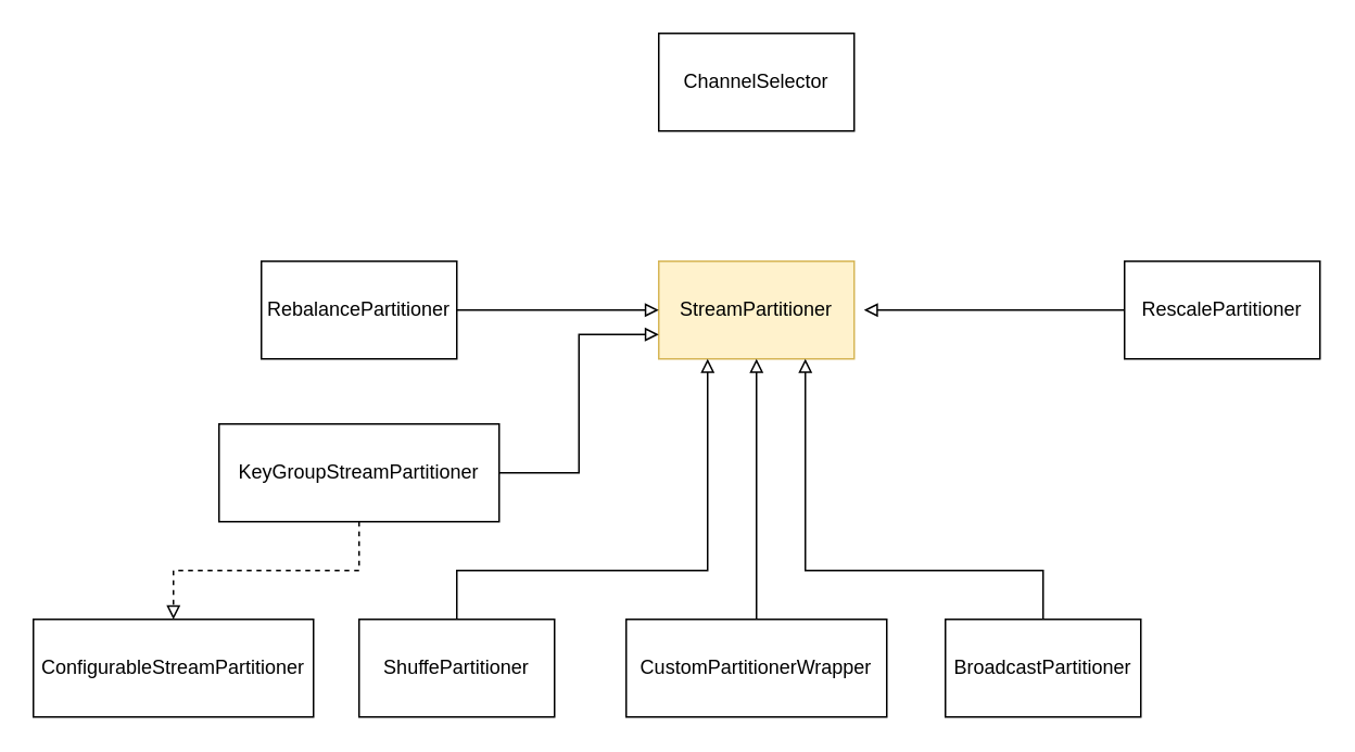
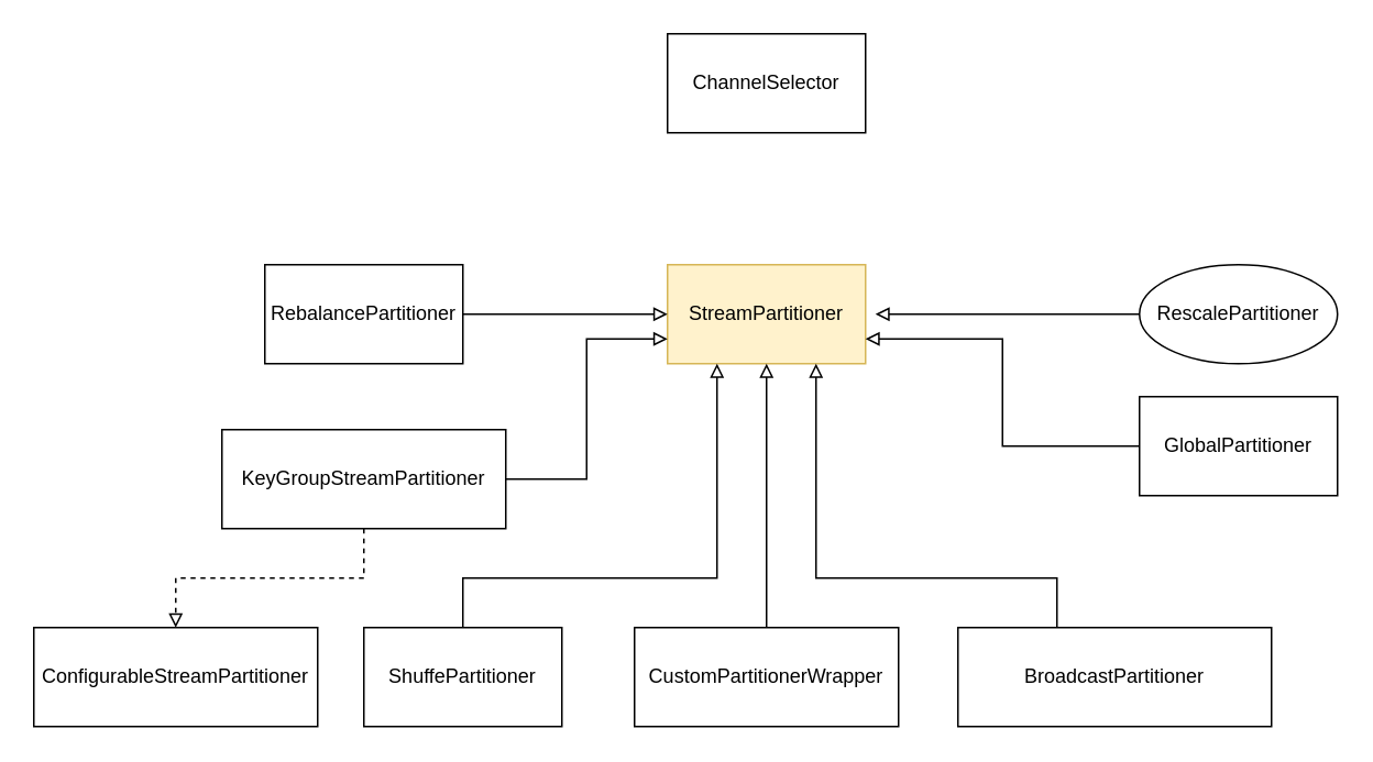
  <mxCell id="0" />
  <mxCell id="1" parent="0" />
  <mxCell id="2" value="StreamPartitioner" style="rounded=0;whiteSpace=wrap;html=1;fillColor=#fff2cc;strokeColor=#d6b656;" vertex="1" parent="1"><mxGeometry x="404" y="160" width="120" height="60" as="geometry" /></mxCell>
  <mxCell id="3" style="edgeStyle=orthogonalEdgeStyle;rounded=0;orthogonalLoop=1;jettySize=auto;html=1;entryX=0;entryY=0.5;entryDx=0;entryDy=0;endArrow=block;endFill=0;" edge="1" parent="1" source="4" target="2"><mxGeometry relative="1" as="geometry" /></mxCell>
  <mxCell id="4" value="RebalancePartitioner" style="rounded=0;whiteSpace=wrap;html=1;" vertex="1" parent="1"><mxGeometry x="160" y="160" width="120" height="60" as="geometry" /></mxCell>
  <mxCell id="5" style="edgeStyle=orthogonalEdgeStyle;rounded=0;orthogonalLoop=1;jettySize=auto;html=1;entryX=0;entryY=0.75;entryDx=0;entryDy=0;endArrow=block;endFill=0;" edge="1" parent="1" source="7" target="2"><mxGeometry relative="1" as="geometry" /></mxCell>
  <mxCell id="6" style="edgeStyle=orthogonalEdgeStyle;rounded=0;orthogonalLoop=1;jettySize=auto;html=1;endArrow=block;endFill=0;dashed=1;" edge="1" parent="1" source="7" target="19"><mxGeometry relative="1" as="geometry" /></mxCell>
  <mxCell id="7" value="KeyGroupStreamPartitioner" style="rounded=0;whiteSpace=wrap;html=1;" vertex="1" parent="1"><mxGeometry x="134" y="260" width="172" height="60" as="geometry" /></mxCell>
  <mxCell id="8" value="ChannelSelector" style="rounded=0;whiteSpace=wrap;html=1;" vertex="1" parent="1"><mxGeometry x="404" y="20" width="120" height="60" as="geometry" /></mxCell>
  <mxCell id="9" style="edgeStyle=orthogonalEdgeStyle;rounded=0;orthogonalLoop=1;jettySize=auto;html=1;entryX=0.25;entryY=1;entryDx=0;entryDy=0;endArrow=block;endFill=0;" edge="1" parent="1" source="10" target="2"><mxGeometry relative="1" as="geometry"><Array as="points"><mxPoint x="280" y="350" /><mxPoint x="434" y="350" /></Array></mxGeometry></mxCell>
  <mxCell id="10" value="ShuffePartitioner" style="rounded=0;whiteSpace=wrap;html=1;" vertex="1" parent="1"><mxGeometry x="220" y="380" width="120" height="60" as="geometry" /></mxCell>
  <mxCell id="11" style="edgeStyle=orthogonalEdgeStyle;rounded=0;orthogonalLoop=1;jettySize=auto;html=1;entryX=0.5;entryY=1;entryDx=0;entryDy=0;endArrow=block;endFill=0;" edge="1" parent="1" source="12" target="2"><mxGeometry relative="1" as="geometry" /></mxCell>
  <mxCell id="12" value="CustomPartitionerWrapper" style="rounded=0;whiteSpace=wrap;html=1;" vertex="1" parent="1"><mxGeometry x="384" y="380" width="160" height="60" as="geometry" /></mxCell>
  <mxCell id="13" style="edgeStyle=orthogonalEdgeStyle;rounded=0;orthogonalLoop=1;jettySize=auto;html=1;entryX=0.75;entryY=1;entryDx=0;entryDy=0;endArrow=block;endFill=0;exitX=0.5;exitY=0;exitDx=0;exitDy=0;" edge="1" parent="1" source="14" target="2"><mxGeometry relative="1" as="geometry"><Array as="points"><mxPoint x="640" y="350" /><mxPoint x="494" y="350" /></Array></mxGeometry></mxCell>
- <mxCell id="14" value="BroadcastPartitioner" style="rounded=0;whiteSpace=wrap;html=1;" vertex="1" parent="1"><mxGeometry x="580" y="380" width="120" height="60" as="geometry" /></mxCell>
+ <mxCell id="14" value="BroadcastPartitioner" style="rounded=0;whiteSpace=wrap;html=1;" vertex="1" parent="1"><mxGeometry x="580" y="380" width="190" height="60" as="geometry" /></mxCell>
+ <mxCell id="15" style="edgeStyle=orthogonalEdgeStyle;rounded=0;orthogonalLoop=1;jettySize=auto;html=1;entryX=1;entryY=0.75;entryDx=0;entryDy=0;endArrow=block;endFill=0;" edge="1" parent="1" source="16" target="2"><mxGeometry relative="1" as="geometry" /></mxCell>
+ <mxCell id="16" value="GlobalPartitioner" style="rounded=0;whiteSpace=wrap;html=1;" vertex="1" parent="1"><mxGeometry x="690" y="240" width="120" height="60" as="geometry" /></mxCell>
  <mxCell id="17" style="edgeStyle=orthogonalEdgeStyle;rounded=0;orthogonalLoop=1;jettySize=auto;html=1;endArrow=block;endFill=0;" edge="1" parent="1" source="18"><mxGeometry relative="1" as="geometry"><mxPoint x="530" y="190" as="targetPoint" /></mxGeometry></mxCell>
- <mxCell id="18" value="RescalePartitioner" style="rounded=0;whiteSpace=wrap;html=1;" vertex="1" parent="1"><mxGeometry x="690" y="160" width="120" height="60" as="geometry" /></mxCell>
+ <mxCell id="18" value="RescalePartitioner" style="ellipse;whiteSpace=wrap;html=1;" vertex="1" parent="1"><mxGeometry x="690" y="160" width="120" height="60" as="geometry" /></mxCell>
  <mxCell id="19" value="ConfigurableStreamPartitioner" style="rounded=0;whiteSpace=wrap;html=1;" vertex="1" parent="1"><mxGeometry y="380" width="172" height="60" as="geometry" x="20" /></mxCell>
